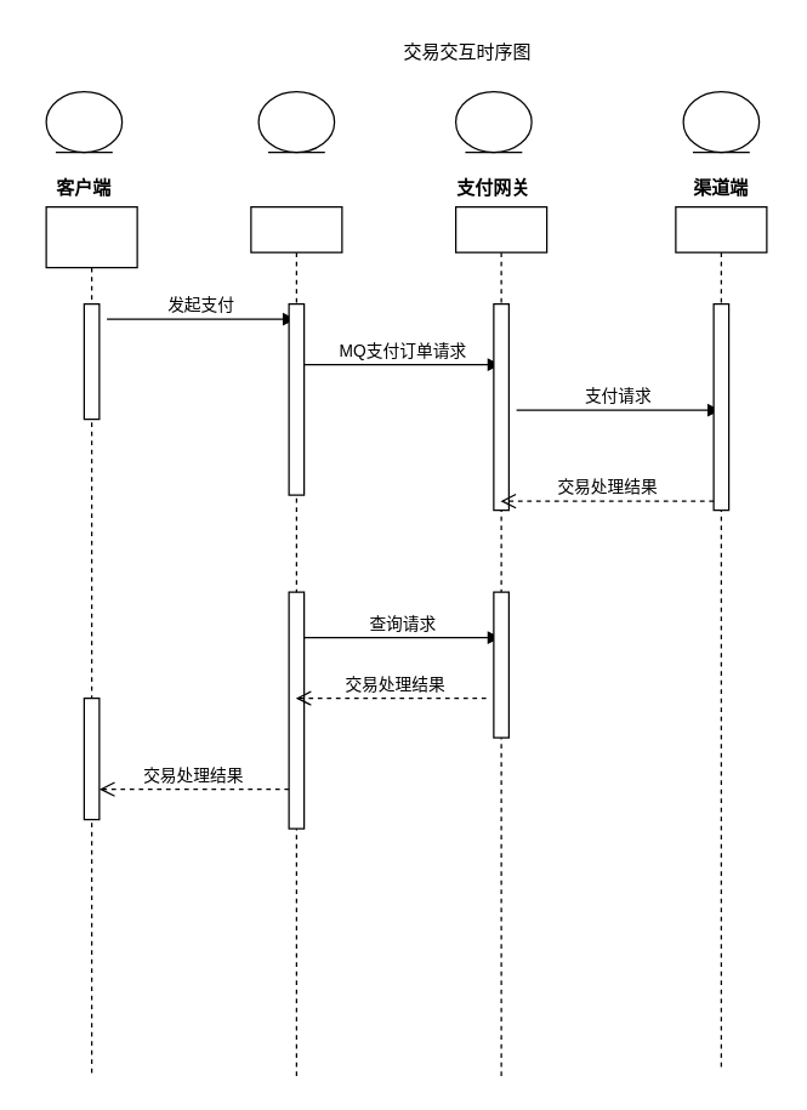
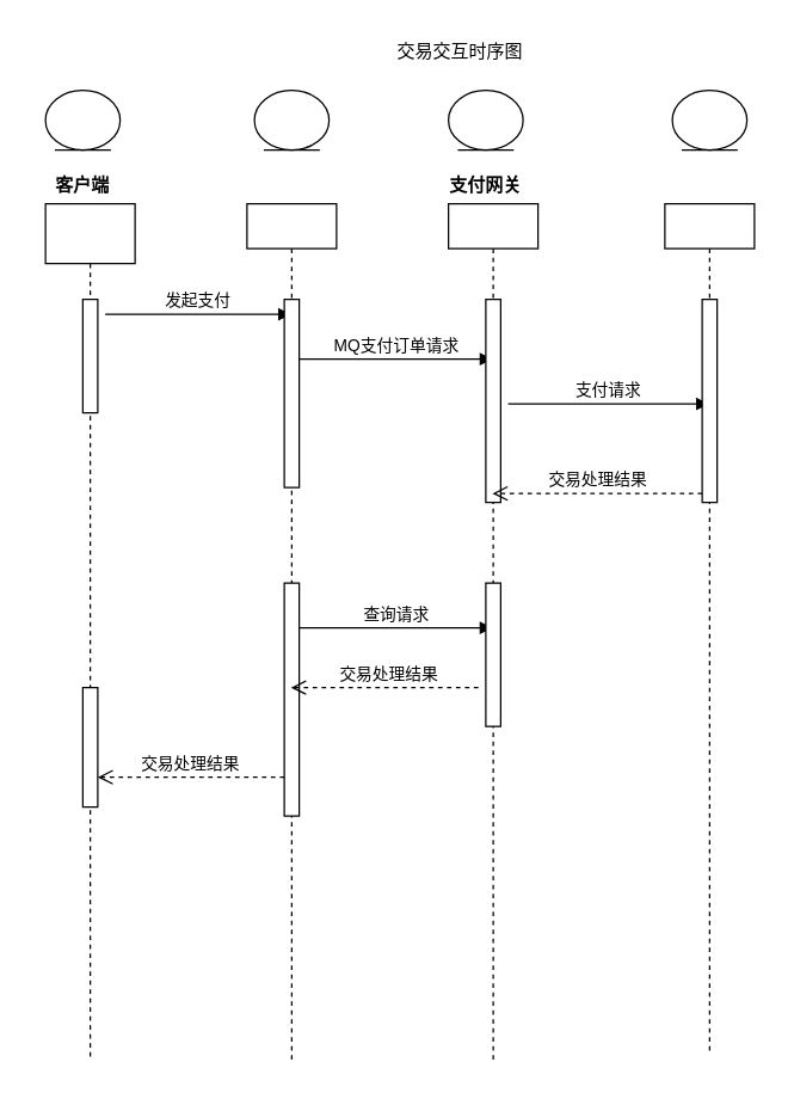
  <mxCell id="0" />
  <mxCell id="1" parent="0" />
  <mxCell id="2" value="" style="ellipse;shape=umlEntity;whiteSpace=wrap;html=1;" vertex="1" parent="1"><mxGeometry x="30" y="60" width="50" height="40" as="geometry" /></mxCell>
  <mxCell id="3" value="" style="ellipse;shape=umlEntity;whiteSpace=wrap;html=1;" vertex="1" parent="1"><mxGeometry x="170" y="60" width="50" height="40" as="geometry" /></mxCell>
  <mxCell id="4" value="" style="ellipse;shape=umlEntity;whiteSpace=wrap;html=1;" vertex="1" parent="1"><mxGeometry x="300" y="60" width="50" height="40" as="geometry" /></mxCell>
  <mxCell id="5" value="" style="ellipse;shape=umlEntity;whiteSpace=wrap;html=1;" vertex="1" parent="1"><mxGeometry x="450" y="60" width="50" height="40" as="geometry" /></mxCell>
  <mxCell id="6" value="客户端" style="text;align=center;fontStyle=1;verticalAlign=middle;spacingLeft=3;spacingRight=3;strokeColor=none;rotatable=0;points=[[0,0.5],[1,0.5]];portConstraint=eastwest;" vertex="1" parent="1"><mxGeometry x="20" y="110" width="70" height="26" as="geometry" /></mxCell>
  <mxCell id="7" value="支付网关" style="text;align=center;fontStyle=1;verticalAlign=middle;spacingLeft=3;spacingRight=3;strokeColor=none;rotatable=0;points=[[0,0.5],[1,0.5]];portConstraint=eastwest;" vertex="1" parent="1"><mxGeometry x="290" y="110" width="70" height="26" as="geometry" /></mxCell>
  <mxCell id="8" value="交易交互时序图" style="text;strokeColor=none;fillColor=none;align=left;verticalAlign=top;spacingLeft=4;spacingRight=4;overflow=hidden;rotatable=0;points=[[0,0.5],[1,0.5]];portConstraint=eastwest;" vertex="1" parent="1"><mxGeometry x="260" width="100" height="26" as="geometry" y="20" /></mxCell>
- <mxCell id="9" value="渠道端" style="text;align=center;fontStyle=1;verticalAlign=middle;spacingLeft=3;spacingRight=3;strokeColor=none;rotatable=0;points=[[0,0.5],[1,0.5]];portConstraint=eastwest;" vertex="1" parent="1"><mxGeometry x="440" y="110" width="70" height="26" as="geometry" /></mxCell>
  <mxCell id="10" value="" style="html=1;points=[];perimeter=orthogonalPerimeter;shape=umlLifeline;participant=label;fontFamily=Helvetica;fontSize=12;fontColor=#000000;align=center;strokeColor=#000000;fillColor=#ffffff;recursiveResize=0;container=1;collapsible=0;" vertex="1" parent="1"><mxGeometry x="30" y="136" width="60" height="574" as="geometry" /></mxCell>
  <mxCell id="11" value="" style="html=1;points=[];perimeter=orthogonalPerimeter;" vertex="1" parent="10"><mxGeometry x="25" y="64" width="10" height="76" as="geometry" /></mxCell>
  <mxCell id="12" value="发起支付" style="html=1;verticalAlign=bottom;endArrow=block;" edge="1" parent="10" target="14"><mxGeometry width="80" relative="1" as="geometry"><mxPoint x="40" y="74" as="sourcePoint" /><mxPoint x="120" y="74" as="targetPoint" /></mxGeometry></mxCell>
  <mxCell id="13" value="" style="html=1;points=[];perimeter=orthogonalPerimeter;" vertex="1" parent="10"><mxGeometry x="25" y="324" width="10" height="80" as="geometry" /></mxCell>
  <mxCell id="14" value="" style="shape=umlLifeline;perimeter=lifelinePerimeter;whiteSpace=wrap;html=1;container=1;collapsible=0;recursiveResize=0;outlineConnect=0;size=30;" vertex="1" parent="1"><mxGeometry x="165" y="136" width="60" height="574" as="geometry" /></mxCell>
  <mxCell id="15" value="" style="html=1;points=[];perimeter=orthogonalPerimeter;" vertex="1" parent="14"><mxGeometry x="25" y="64" width="10" height="126" as="geometry" /></mxCell>
  <mxCell id="16" value="MQ支付订单请求" style="html=1;verticalAlign=bottom;endArrow=block;" edge="1" parent="14" target="19"><mxGeometry width="80" relative="1" as="geometry"><mxPoint x="35" y="104" as="sourcePoint" /><mxPoint x="115" y="104" as="targetPoint" /></mxGeometry></mxCell>
  <mxCell id="17" value="" style="html=1;points=[];perimeter=orthogonalPerimeter;" vertex="1" parent="14"><mxGeometry x="25" y="254" width="10" height="156" as="geometry" /></mxCell>
  <mxCell id="18" value="查询请求" style="html=1;verticalAlign=bottom;endArrow=block;" edge="1" parent="14" target="19"><mxGeometry width="80" relative="1" as="geometry"><mxPoint x="35" y="284" as="sourcePoint" /><mxPoint x="115" y="284" as="targetPoint" /></mxGeometry></mxCell>
  <mxCell id="19" value="" style="shape=umlLifeline;perimeter=lifelinePerimeter;whiteSpace=wrap;html=1;container=1;collapsible=0;recursiveResize=0;outlineConnect=0;size=30;" vertex="1" parent="1"><mxGeometry x="300" y="136" width="60" height="574" as="geometry" /></mxCell>
  <mxCell id="20" value="" style="html=1;points=[];perimeter=orthogonalPerimeter;" vertex="1" parent="19"><mxGeometry x="25" y="64" width="10" height="136" as="geometry" /></mxCell>
  <mxCell id="21" value="支付请求" style="html=1;verticalAlign=bottom;endArrow=block;" edge="1" parent="19" target="23"><mxGeometry width="80" relative="1" as="geometry"><mxPoint x="40" y="134" as="sourcePoint" /><mxPoint x="110" y="134" as="targetPoint" /></mxGeometry></mxCell>
  <mxCell id="22" value="" style="html=1;points=[];perimeter=orthogonalPerimeter;" vertex="1" parent="19"><mxGeometry x="25" y="254" width="10" height="96" as="geometry" /></mxCell>
  <mxCell id="23" value="" style="shape=umlLifeline;perimeter=lifelinePerimeter;whiteSpace=wrap;html=1;container=1;collapsible=0;recursiveResize=0;outlineConnect=0;size=30;" vertex="1" parent="1"><mxGeometry x="445" y="136" width="60" height="570" as="geometry" /></mxCell>
  <mxCell id="24" value="" style="html=1;points=[];perimeter=orthogonalPerimeter;" vertex="1" parent="23"><mxGeometry x="25" y="64" width="10" height="136" as="geometry" /></mxCell>
  <mxCell id="25" value="交易处理结果" style="html=1;verticalAlign=bottom;endArrow=open;dashed=1;endSize=8;" edge="1" parent="1" target="19"><mxGeometry relative="1" as="geometry"><mxPoint x="470" y="330" as="sourcePoint" /><mxPoint x="390" y="330" as="targetPoint" /></mxGeometry></mxCell>
  <mxCell id="26" value="交易处理结果" style="html=1;verticalAlign=bottom;endArrow=open;dashed=1;endSize=8;" edge="1" parent="1" target="14"><mxGeometry x="-0.044" relative="1" as="geometry"><mxPoint x="320" y="460" as="sourcePoint" /><mxPoint x="240" y="460" as="targetPoint" /><mxPoint as="offset" /></mxGeometry></mxCell>
  <mxCell id="27" value="交易处理结果" style="html=1;verticalAlign=bottom;endArrow=open;dashed=1;endSize=8;" edge="1" parent="1" target="13"><mxGeometry relative="1" as="geometry"><mxPoint x="190" y="520" as="sourcePoint" /><mxPoint x="110" y="520" as="targetPoint" /></mxGeometry></mxCell>
